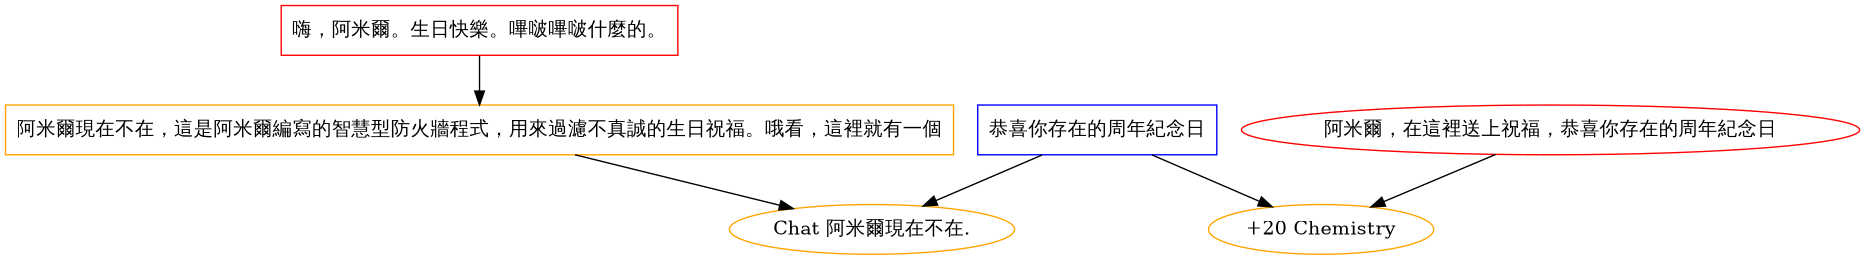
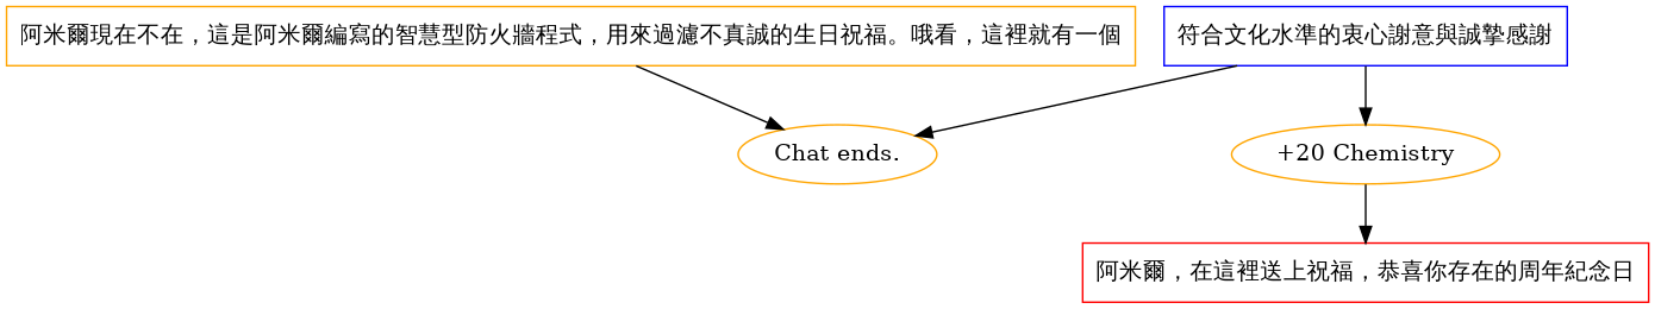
  digraph {
    node [color=orange shape=box]
-   n1 [color=red label="嗨，阿米爾。生日快樂。嗶啵嗶啵什麼的。"]
    n2 [label="阿米爾現在不在，這是阿米爾編寫的智慧型防火牆程式，用來過濾不真誠的生日祝福。哦看，這裡就有一個"]
-   n3 [color=red label="阿米爾，在這裡送上祝福，恭喜你存在的周年紀念日" shape=ellipse]
+   n3 [color=red label="阿米爾，在這裡送上祝福，恭喜你存在的周年紀念日"]
    n4 [label="+20 Chemistry" shape=""]
-   "Chat ends." [label="Chat 阿米爾現在不在." shape=""]
-   n6 [color=blue label="恭喜你存在的周年紀念日"]
-   n1 -> n2
+   "Chat ends." [shape=""]
+   n6 [color=blue label="符合文化水準的衷心謝意與誠摯感謝"]
    n2 -> "Chat ends."
-   n3 -> n4
+   n4 -> n3
    n6 -> n4
    n6 -> "Chat ends."
  }
